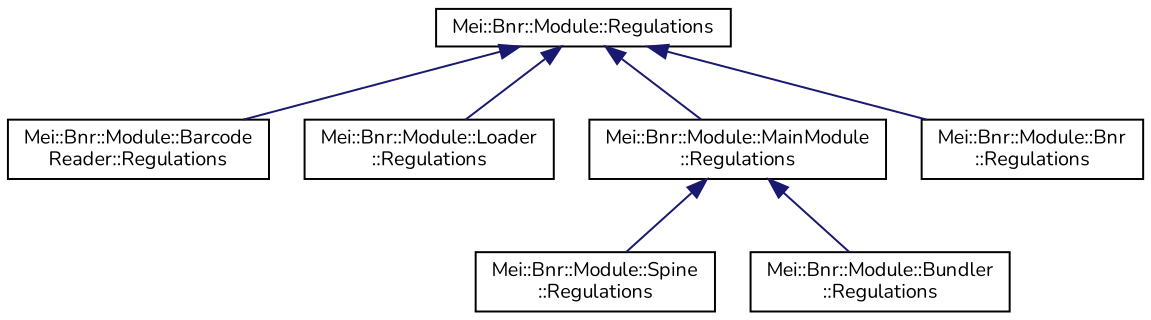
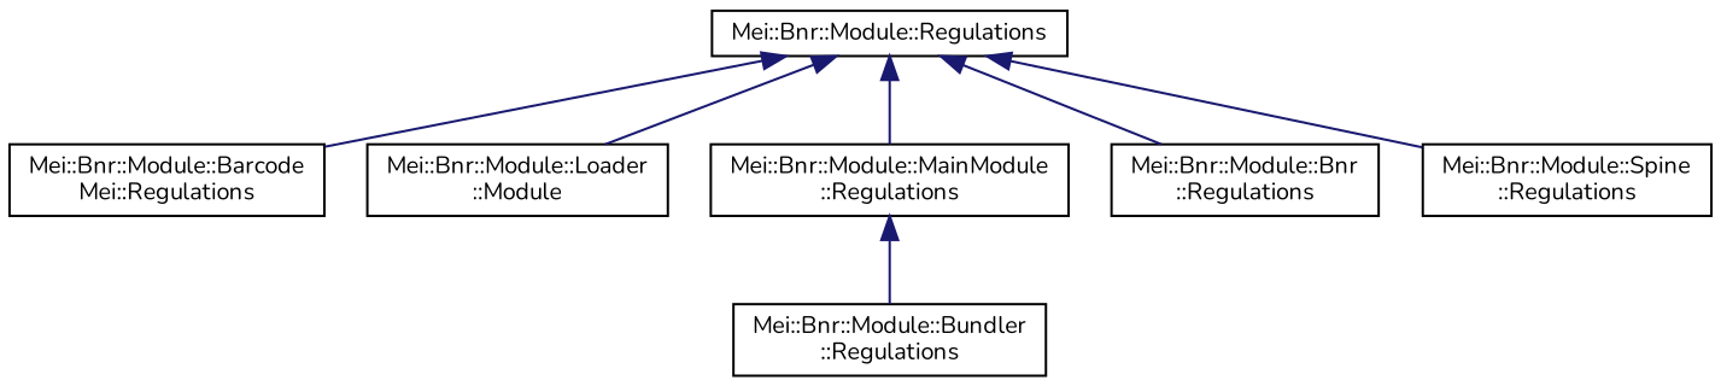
  digraph {
    fontname=Nunito
    rankdir=TB
    node [color=black fillcolor=white fontname=Nunito fontsize=10 shape=record style=filled]
    edge [color=midnightblue dir=back fontname=Nunito fontsize=10 labelfontname=Helvetica labelfontsize=10 style=solid]
    n1 [height=0.2 label="Mei::Bnr::Module::Regulations" width=0.4]
-   n2 [height=0.2 label="Mei::Bnr::Module::Barcode\lReader::Regulations" width=0.4]
-   n3 [height=0.2 label="Mei::Bnr::Module::Loader\l::Regulations" width=0.4]
+   n2 [height=0.2 label="Mei::Bnr::Module::Barcode\lMei::Regulations" width=0.4]
+   n3 [height=0.2 label="Mei::Bnr::Module::Loader\l::Module" width=0.4]
    n4 [height=0.2 label="Mei::Bnr::Module::MainModule\l::Regulations" width=0.4]
    n5 [height=0.2 label="Mei::Bnr::Module::Bnr\l::Regulations" width=0.4]
    n6 [height=0.2 label="Mei::Bnr::Module::Spine\l::Regulations" width=0.4]
    n7 [height=0.2 label="Mei::Bnr::Module::Bundler\l::Regulations" width=0.4]
    n1 -> n2
    n1 -> n3
    n1 -> n4
    n1 -> n5
-   n4 -> n6
+   n1 -> n6
    n4 -> n7
  }
